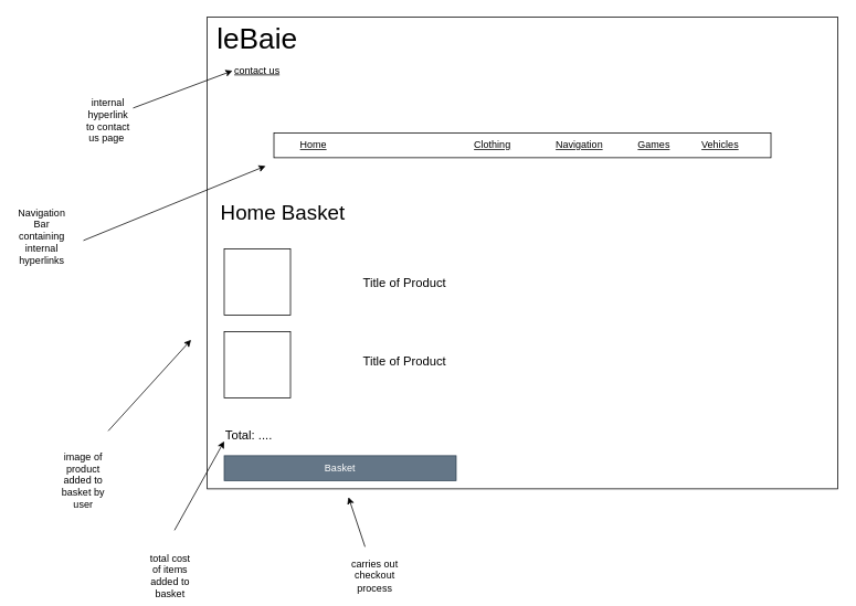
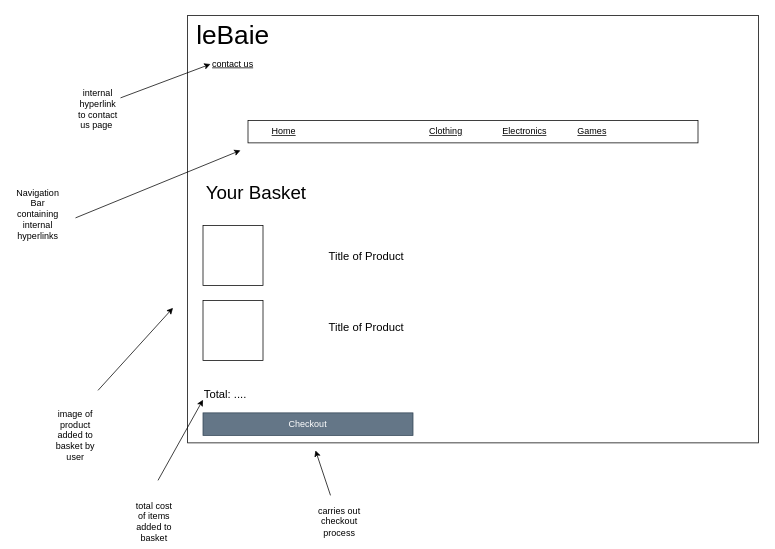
  <mxCell id="0" />
  <mxCell id="1" parent="0" />
  <mxCell id="2" value="" style="rounded=0;whiteSpace=wrap;html=1;fillColor=none;fontStyle=4" parent="1" vertex="1"><mxGeometry x="249.5" y="20" width="761" height="570" as="geometry" /></mxCell>
  <mxCell id="3" value="" style="rounded=0;whiteSpace=wrap;html=1;fillColor=none;" parent="1" vertex="1"><mxGeometry x="330" y="160" width="600" height="30" as="geometry" /></mxCell>
  <mxCell id="4" value="&lt;font style=&quot;font-size: 35px;&quot;&gt;leBaie&lt;/font&gt;" style="text;html=1;strokeColor=none;fillColor=none;align=center;verticalAlign=middle;whiteSpace=wrap;rounded=0;fontStyle=0" parent="1" vertex="1"><mxGeometry x="280" y="40" width="60" height="10" as="geometry" /></mxCell>
  <mxCell id="5" value="&lt;span&gt;Home &lt;/span&gt;" style="text;html=1;strokeColor=none;fillColor=none;align=center;verticalAlign=middle;whiteSpace=wrap;rounded=0;fontStyle=4" parent="1" vertex="1"><mxGeometry x="348" y="160" width="60" height="30" as="geometry" /></mxCell>
- <mxCell id="6" value="Navigation " style="text;html=1;strokeColor=none;fillColor=none;align=center;verticalAlign=middle;whiteSpace=wrap;rounded=0;fontStyle=4" parent="1" vertex="1"><mxGeometry x="669" y="160" width="60" height="30" as="geometry" /></mxCell>
+ <mxCell id="6" value="Electronics " style="text;html=1;strokeColor=none;fillColor=none;align=center;verticalAlign=middle;whiteSpace=wrap;rounded=0;fontStyle=4" parent="1" vertex="1"><mxGeometry x="669" y="160" width="60" height="30" as="geometry" /></mxCell>
  <mxCell id="7" value="Clothing" style="text;html=1;strokeColor=none;fillColor=none;align=center;verticalAlign=middle;whiteSpace=wrap;rounded=0;fontStyle=4" parent="1" vertex="1"><mxGeometry x="564" y="160" width="60" height="30" as="geometry" /></mxCell>
- <mxCell id="8" value="Vehicles" style="text;html=1;strokeColor=none;fillColor=none;align=center;verticalAlign=middle;whiteSpace=wrap;rounded=0;fontStyle=4" parent="1" vertex="1"><mxGeometry x="839" y="160" width="60" height="30" as="geometry" /></mxCell>
  <mxCell id="9" value="Games" style="text;html=1;strokeColor=none;fillColor=none;align=center;verticalAlign=middle;whiteSpace=wrap;rounded=0;fontStyle=4" parent="1" vertex="1"><mxGeometry x="759" y="160" width="60" height="30" as="geometry" /></mxCell>
  <mxCell id="10" value="&lt;span&gt;contact us&lt;br&gt;&lt;/span&gt;" style="text;html=1;strokeColor=none;fillColor=none;align=center;verticalAlign=middle;whiteSpace=wrap;rounded=0;fontStyle=4" parent="1" vertex="1"><mxGeometry x="280" y="70" width="60" height="30" as="geometry" /></mxCell>
- <mxCell id="11" value="&lt;font style=&quot;font-size: 25px;&quot;&gt;Home Basket&lt;/font&gt;" style="text;html=1;strokeColor=none;fillColor=none;align=center;verticalAlign=middle;whiteSpace=wrap;rounded=0;" parent="1" vertex="1"><mxGeometry x="260" y="240" width="162" height="30" as="geometry" /></mxCell>
+ <mxCell id="11" value="&lt;font style=&quot;font-size: 25px;&quot;&gt;Your Basket&lt;/font&gt;" style="text;html=1;strokeColor=none;fillColor=none;align=center;verticalAlign=middle;whiteSpace=wrap;rounded=0;" parent="1" vertex="1"><mxGeometry x="260" y="240" width="162" height="30" as="geometry" /></mxCell>
  <mxCell id="12" value="" style="whiteSpace=wrap;html=1;aspect=fixed;" parent="1" vertex="1"><mxGeometry x="270" y="400" width="80" height="80" as="geometry" /></mxCell>
  <mxCell id="13" value="" style="whiteSpace=wrap;html=1;aspect=fixed;" parent="1" vertex="1"><mxGeometry x="270" y="300" width="80" height="80" as="geometry" /></mxCell>
  <mxCell id="14" value="Navigation Bar containing internal hyperlinks" style="text;html=1;strokeColor=none;fillColor=none;align=center;verticalAlign=middle;whiteSpace=wrap;rounded=0;" parent="1" vertex="1"><mxGeometry x="20" y="270" width="60" height="30" as="geometry" /></mxCell>
  <mxCell id="15" value="" style="endArrow=classic;html=1;rounded=0;" parent="1" edge="1"><mxGeometry width="50" height="50" relative="1" as="geometry"><mxPoint x="100" y="290" as="sourcePoint" /><mxPoint x="320" y="200" as="targetPoint" /></mxGeometry></mxCell>
- <mxCell id="16" value="Basket" style="text;html=1;strokeColor=#314354;fillColor=#647687;align=center;verticalAlign=middle;whiteSpace=wrap;rounded=0;fontColor=#ffffff;" parent="1" vertex="1"><mxGeometry x="270" y="550" width="280" height="30" as="geometry" /></mxCell>
+ <mxCell id="16" value="Checkout" style="text;html=1;strokeColor=#314354;fillColor=#647687;align=center;verticalAlign=middle;whiteSpace=wrap;rounded=0;fontColor=#ffffff;" parent="1" vertex="1"><mxGeometry x="270" y="550" width="280" height="30" as="geometry" /></mxCell>
  <mxCell id="17" value="&lt;font style=&quot;font-size: 15px;&quot;&gt;Total: ....&lt;/font&gt;" style="text;html=1;strokeColor=none;fillColor=none;align=center;verticalAlign=middle;whiteSpace=wrap;rounded=0;" parent="1" vertex="1"><mxGeometry x="270" y="510" width="60" height="30" as="geometry" /></mxCell>
  <mxCell id="18" value="&lt;font style=&quot;font-size: 15px;&quot;&gt;Title of Product&lt;/font&gt;" style="text;html=1;strokeColor=none;fillColor=none;align=center;verticalAlign=middle;whiteSpace=wrap;rounded=0;" parent="1" vertex="1"><mxGeometry x="370" y="325" width="236" height="30" as="geometry" /></mxCell>
  <mxCell id="19" value="&lt;font style=&quot;font-size: 15px;&quot;&gt;Title of Product&lt;/font&gt;" style="text;html=1;strokeColor=none;fillColor=none;align=center;verticalAlign=middle;whiteSpace=wrap;rounded=0;" parent="1" vertex="1"><mxGeometry x="370" y="420" width="236" height="30" as="geometry" /></mxCell>
  <mxCell id="20" value="" style="endArrow=classic;html=1;rounded=0;" parent="1" edge="1"><mxGeometry width="50" height="50" relative="1" as="geometry"><mxPoint x="130" y="520" as="sourcePoint" /><mxPoint x="230" y="410" as="targetPoint" /></mxGeometry></mxCell>
  <mxCell id="21" value="image of product added to basket by user" style="text;html=1;strokeColor=none;fillColor=none;align=center;verticalAlign=middle;whiteSpace=wrap;rounded=0;" parent="1" vertex="1"><mxGeometry x="70" y="565" width="60" height="30" as="geometry" /></mxCell>
  <mxCell id="22" value="" style="endArrow=classic;html=1;rounded=0;entryX=0;entryY=0.75;entryDx=0;entryDy=0;" parent="1" target="17" edge="1"><mxGeometry width="50" height="50" relative="1" as="geometry"><mxPoint y="640" as="sourcePoint" x="210" /><mxPoint x="230" y="620" as="targetPoint" /></mxGeometry></mxCell>
  <mxCell id="23" value="total cost of items added to basket" style="text;html=1;strokeColor=none;fillColor=none;align=center;verticalAlign=middle;whiteSpace=wrap;rounded=0;" parent="1" vertex="1"><mxGeometry x="175" y="680" width="60" height="30" as="geometry" /></mxCell>
  <mxCell id="24" value="" style="endArrow=classic;html=1;rounded=0;" parent="1" edge="1"><mxGeometry width="50" height="50" relative="1" as="geometry"><mxPoint x="440" y="660" as="sourcePoint" /><mxPoint x="420" y="600" as="targetPoint" /></mxGeometry></mxCell>
  <mxCell id="25" value="" style="endArrow=classic;html=1;rounded=0;entryX=0;entryY=0.5;entryDx=0;entryDy=0;" parent="1" target="10" edge="1"><mxGeometry width="50" height="50" relative="1" as="geometry"><mxPoint x="160" y="130" as="sourcePoint" /><mxPoint y="80" as="targetPoint" x="210" /></mxGeometry></mxCell>
  <mxCell id="26" value="internal hyperlink to contact us page&amp;nbsp;" style="text;html=1;strokeColor=none;fillColor=none;align=center;verticalAlign=middle;whiteSpace=wrap;rounded=0;" parent="1" vertex="1"><mxGeometry x="100" y="130" width="60" height="30" as="geometry" /></mxCell>
  <mxCell id="27" value="carries out checkout process" style="text;html=1;strokeColor=none;fillColor=none;align=center;verticalAlign=middle;whiteSpace=wrap;rounded=0;" parent="1" vertex="1"><mxGeometry x="422" y="680" width="60" height="30" as="geometry" /></mxCell>
